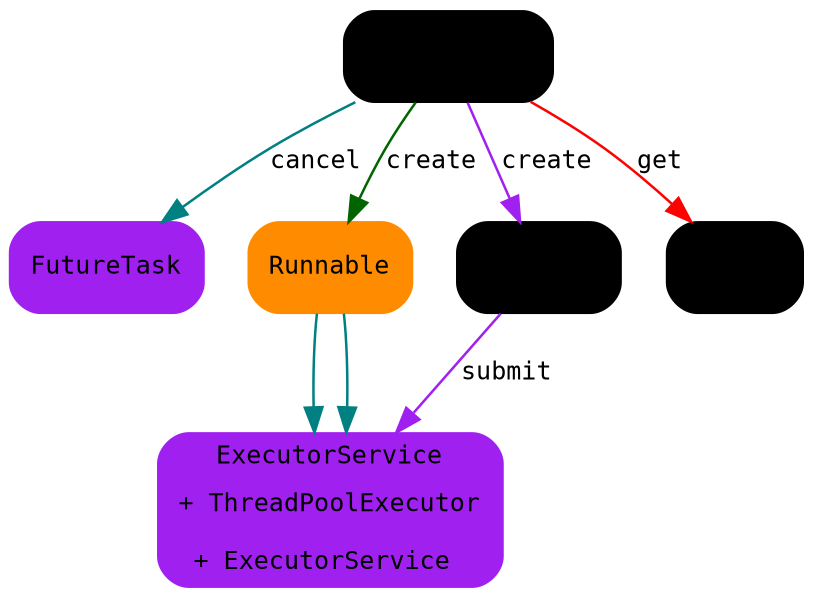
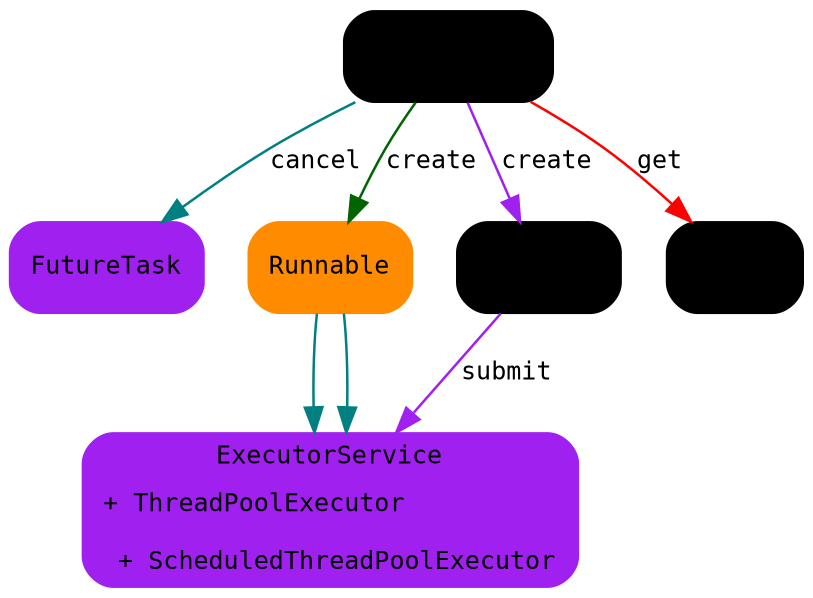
  digraph {
    fontname=Consolas
    fontsize=10
    node [color=black fontname=Consolas fontsize=10 shape=Mrecord style=filled]
    edge [color=teal fontname=Consolas fontsize=10]
-   n1 [color=purple label="{ExecutorService|+ ThreadPoolExecutor\l\n      + ExecutorService\l }"]
+   n1 [color=purple label="{ExecutorService|+ ThreadPoolExecutor\l\n      + ScheduledThreadPoolExecutor\l }"]
    FutureTask [color=purple]
    main_thread
    Runnable [color=darkorange]
    Callable
    Future
    main_thread -> FutureTask [label=cancel]
    main_thread -> Runnable [color=darkgreen label=create]
    main_thread -> Callable [color=purple label=create]
    main_thread -> Future [color=red label=get]
    Runnable -> n1 [lable=execute]
    Runnable -> n1 [lable=submit]
    Callable -> n1 [color=purple label=submit]
  }
